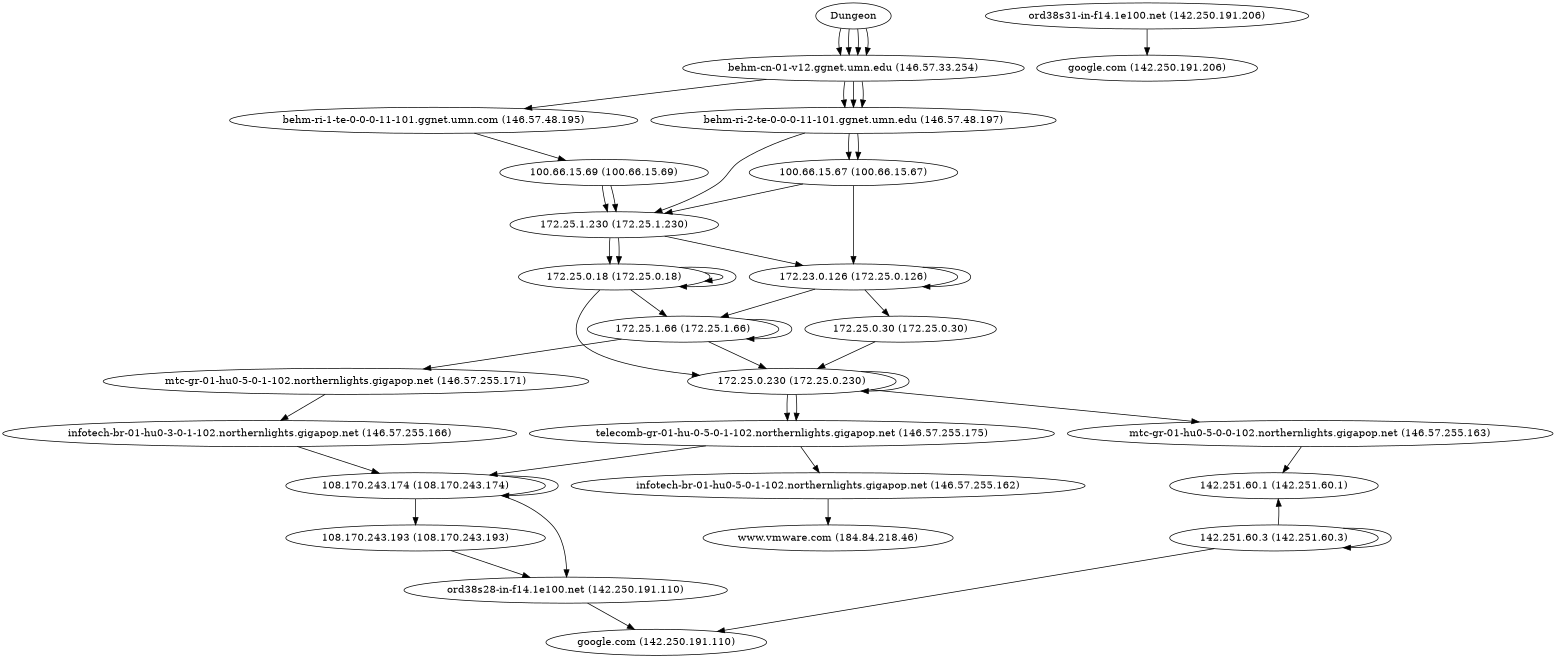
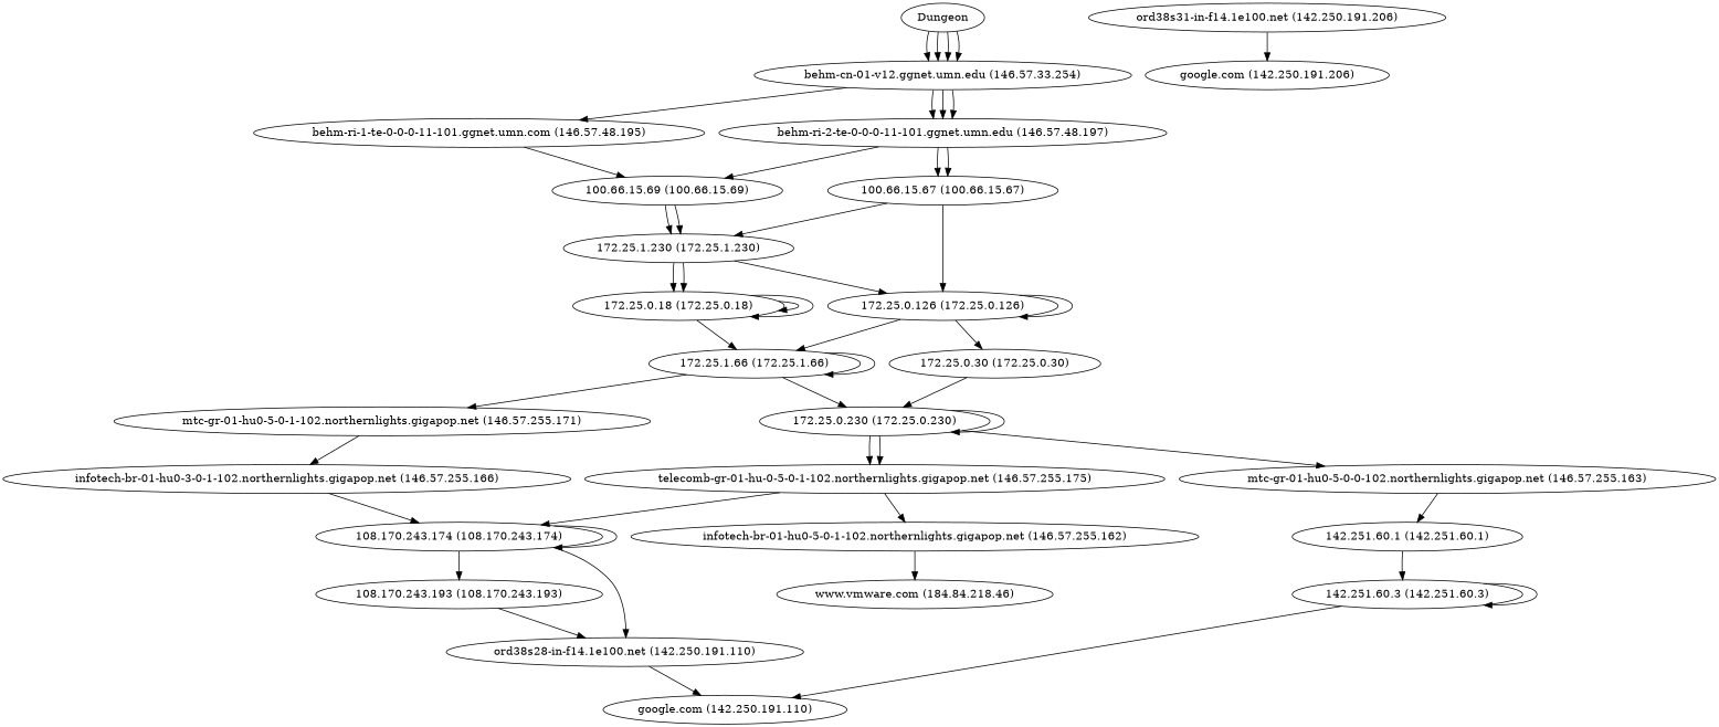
  digraph {
    Dungeon
    "behm-cn-01-v12.ggnet.umn.edu (146.57.33.254)"
    "behm-ri-2-te-0-0-0-11-101.ggnet.umn.edu (146.57.48.197)"
    n4 [label="behm-ri-1-te-0-0-0-11-101.ggnet.umn.com (146.57.48.195)"]
    "100.66.15.67 (100.66.15.67)"
    "100.66.15.69 (100.66.15.69)"
    "172.25.1.230 (172.25.1.230)"
-   "172.25.0.126 (172.25.0.126)" [label="172.23.0.126 (172.25.0.126)"]
+   "172.25.0.126 (172.25.0.126)"
    "172.25.0.18 (172.25.0.18)"
    "172.25.1.66 (172.25.1.66)"
    "172.25.0.30 (172.25.0.30)"
    "172.25.0.230 (172.25.0.230)"
    "mtc-gr-01-hu0-5-0-1-102.northernlights.gigapop.net (146.57.255.171)"
    "infotech-br-01-hu0-3-0-1-102.northernlights.gigapop.net (146.57.255.166)"
    "mtc-gr-01-hu0-5-0-0-102.northernlights.gigapop.net (146.57.255.163)"
    "telecomb-gr-01-hu-0-5-0-1-102.northernlights.gigapop.net (146.57.255.175)"
    "108.170.243.174 (108.170.243.174)"
    "ord38s28-in-f14.1e100.net (142.250.191.110)"
    "108.170.243.193 (108.170.243.193)"
    "google.com (142.250.191.110)"
    "142.251.60.1 (142.251.60.1)"
    "infotech-br-01-hu0-5-0-1-102.northernlights.gigapop.net (146.57.255.162)"
    "142.251.60.3 (142.251.60.3)"
    "www.vmware.com (184.84.218.46)"
    "ord38s31-in-f14.1e100.net (142.250.191.206)"
    "google.com (142.250.191.206)"
    Dungeon -> "behm-cn-01-v12.ggnet.umn.edu (146.57.33.254)"
    Dungeon -> "behm-cn-01-v12.ggnet.umn.edu (146.57.33.254)"
    Dungeon -> "behm-cn-01-v12.ggnet.umn.edu (146.57.33.254)"
    Dungeon -> "behm-cn-01-v12.ggnet.umn.edu (146.57.33.254)"
    "behm-cn-01-v12.ggnet.umn.edu (146.57.33.254)" -> "behm-ri-2-te-0-0-0-11-101.ggnet.umn.edu (146.57.48.197)"
    "behm-cn-01-v12.ggnet.umn.edu (146.57.33.254)" -> "behm-ri-2-te-0-0-0-11-101.ggnet.umn.edu (146.57.48.197)"
    "behm-cn-01-v12.ggnet.umn.edu (146.57.33.254)" -> "behm-ri-2-te-0-0-0-11-101.ggnet.umn.edu (146.57.48.197)"
    "behm-cn-01-v12.ggnet.umn.edu (146.57.33.254)" -> n4
    "behm-ri-2-te-0-0-0-11-101.ggnet.umn.edu (146.57.48.197)" -> "100.66.15.67 (100.66.15.67)"
    "behm-ri-2-te-0-0-0-11-101.ggnet.umn.edu (146.57.48.197)" -> "100.66.15.67 (100.66.15.67)"
-   "behm-ri-2-te-0-0-0-11-101.ggnet.umn.edu (146.57.48.197)" -> "172.25.1.230 (172.25.1.230)"
+   "behm-ri-2-te-0-0-0-11-101.ggnet.umn.edu (146.57.48.197)" -> "100.66.15.69 (100.66.15.69)"
    n4 -> "100.66.15.69 (100.66.15.69)"
    "100.66.15.67 (100.66.15.67)" -> "172.25.1.230 (172.25.1.230)"
    "100.66.15.67 (100.66.15.67)" -> "172.25.0.126 (172.25.0.126)"
    "100.66.15.69 (100.66.15.69)" -> "172.25.1.230 (172.25.1.230)"
    "100.66.15.69 (100.66.15.69)" -> "172.25.1.230 (172.25.1.230)"
    "172.25.1.230 (172.25.1.230)" -> "172.25.0.126 (172.25.0.126)"
    "172.25.1.230 (172.25.1.230)" -> "172.25.0.18 (172.25.0.18)"
    "172.25.1.230 (172.25.1.230)" -> "172.25.0.18 (172.25.0.18)"
    "172.25.0.126 (172.25.0.126)" -> "172.25.0.126 (172.25.0.126)"
    "172.25.0.126 (172.25.0.126)" -> "172.25.1.66 (172.25.1.66)"
    "172.25.0.126 (172.25.0.126)" -> "172.25.0.30 (172.25.0.30)"
    "172.25.0.18 (172.25.0.18)" -> "172.25.0.18 (172.25.0.18)"
    "172.25.0.18 (172.25.0.18)" -> "172.25.0.18 (172.25.0.18)"
    "172.25.0.18 (172.25.0.18)" -> "172.25.1.66 (172.25.1.66)"
-   "172.25.0.18 (172.25.0.18)" -> "172.25.0.230 (172.25.0.230)"
    "172.25.1.66 (172.25.1.66)" -> "172.25.1.66 (172.25.1.66)"
    "172.25.1.66 (172.25.1.66)" -> "172.25.0.230 (172.25.0.230)"
    "172.25.1.66 (172.25.1.66)" -> "mtc-gr-01-hu0-5-0-1-102.northernlights.gigapop.net (146.57.255.171)"
    "172.25.0.30 (172.25.0.30)" -> "172.25.0.230 (172.25.0.230)"
    "172.25.0.230 (172.25.0.230)" -> "172.25.0.230 (172.25.0.230)"
    "172.25.0.230 (172.25.0.230)" -> "mtc-gr-01-hu0-5-0-0-102.northernlights.gigapop.net (146.57.255.163)"
    "172.25.0.230 (172.25.0.230)" -> "telecomb-gr-01-hu-0-5-0-1-102.northernlights.gigapop.net (146.57.255.175)"
    "172.25.0.230 (172.25.0.230)" -> "telecomb-gr-01-hu-0-5-0-1-102.northernlights.gigapop.net (146.57.255.175)"
    "mtc-gr-01-hu0-5-0-1-102.northernlights.gigapop.net (146.57.255.171)" -> "infotech-br-01-hu0-3-0-1-102.northernlights.gigapop.net (146.57.255.166)"
    "infotech-br-01-hu0-3-0-1-102.northernlights.gigapop.net (146.57.255.166)" -> "108.170.243.174 (108.170.243.174)"
    "mtc-gr-01-hu0-5-0-0-102.northernlights.gigapop.net (146.57.255.163)" -> "142.251.60.1 (142.251.60.1)"
    "telecomb-gr-01-hu-0-5-0-1-102.northernlights.gigapop.net (146.57.255.175)" -> "108.170.243.174 (108.170.243.174)"
    "telecomb-gr-01-hu-0-5-0-1-102.northernlights.gigapop.net (146.57.255.175)" -> "infotech-br-01-hu0-5-0-1-102.northernlights.gigapop.net (146.57.255.162)"
    "108.170.243.174 (108.170.243.174)" -> "108.170.243.174 (108.170.243.174)"
    "108.170.243.174 (108.170.243.174)" -> "ord38s28-in-f14.1e100.net (142.250.191.110)"
    "108.170.243.174 (108.170.243.174)" -> "108.170.243.193 (108.170.243.193)"
    "ord38s28-in-f14.1e100.net (142.250.191.110)" -> "google.com (142.250.191.110)"
    "108.170.243.193 (108.170.243.193)" -> "ord38s28-in-f14.1e100.net (142.250.191.110)"
-   "142.251.60.3 (142.251.60.3)" -> "142.251.60.1 (142.251.60.1)"
+   "142.251.60.1 (142.251.60.1)" -> "142.251.60.3 (142.251.60.3)"
    "infotech-br-01-hu0-5-0-1-102.northernlights.gigapop.net (146.57.255.162)" -> "www.vmware.com (184.84.218.46)"
    "142.251.60.3 (142.251.60.3)" -> "google.com (142.250.191.110)"
    "142.251.60.3 (142.251.60.3)" -> "142.251.60.3 (142.251.60.3)"
    "ord38s31-in-f14.1e100.net (142.250.191.206)" -> "google.com (142.250.191.206)"
  }
